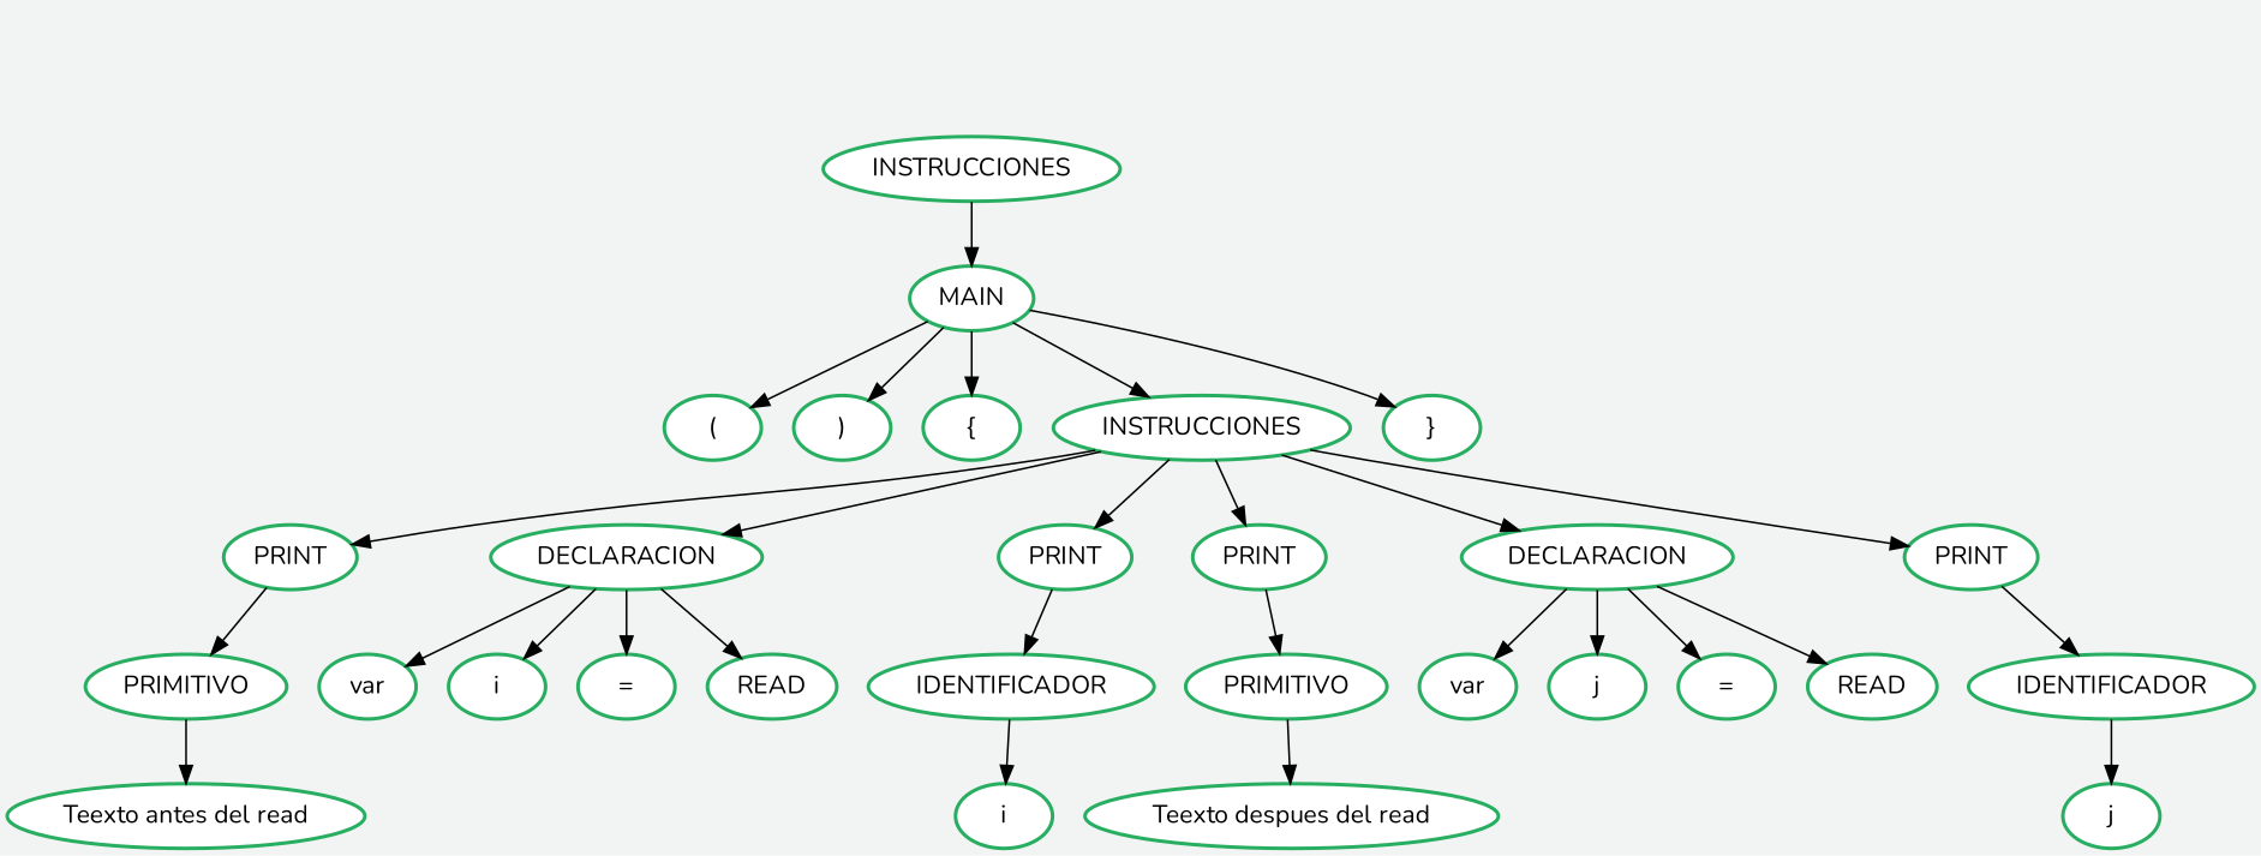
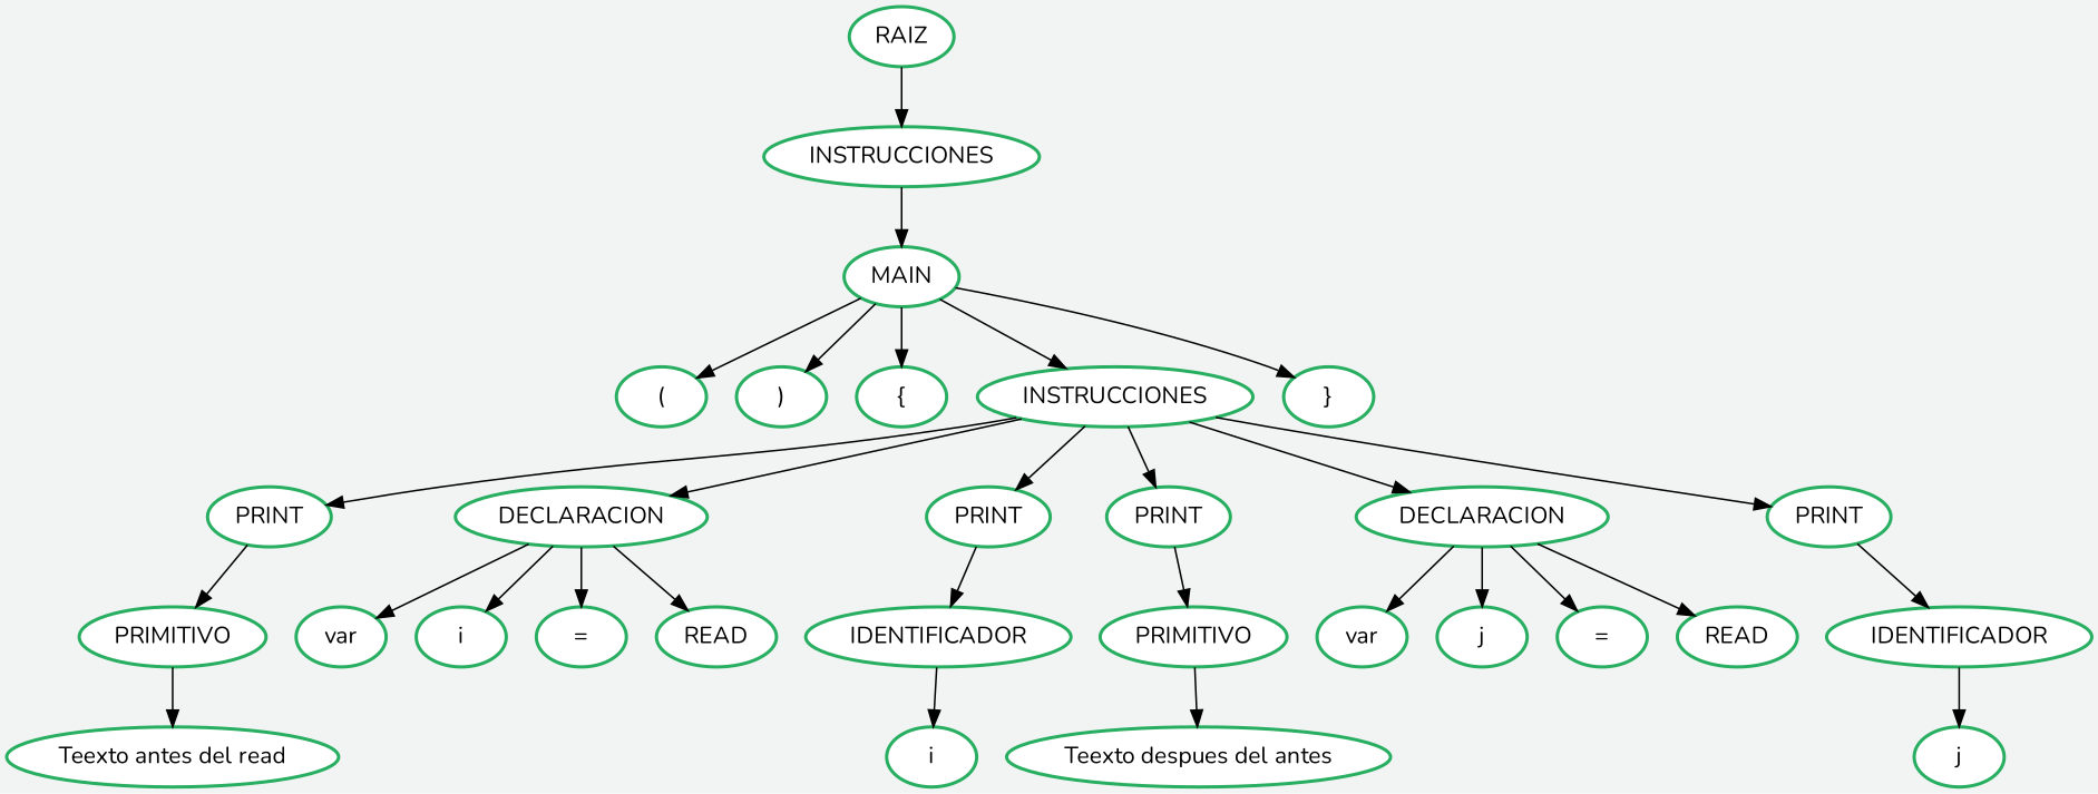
  digraph {
    bgcolor="#F2F4F4"
    fontname=Nunito
    node [color="#27AE60" fillcolor=white fontname=Nunito style="filled,setlinewidth(2)"]
    edge [fontname=Nunito]
+   n1 [label=RAIZ]
    n2 [label=INSTRUCCIONES]
    n3 [label=MAIN]
    n4 [label="("]
    n5 [label=")"]
    n6 [label="{"]
    n7 [label=INSTRUCCIONES]
    n8 [label="}"]
    n9 [label=PRINT]
    n10 [label=DECLARACION]
    n11 [label=PRINT]
    n12 [label=PRINT]
    n13 [label=DECLARACION]
    n14 [label=PRINT]
    n15 [label=PRIMITIVO]
    n16 [label=var]
    n17 [label=i]
    n18 [label="="]
    n19 [label=READ]
    n20 [label=IDENTIFICADOR]
    n21 [label=PRIMITIVO]
    n22 [label=var]
    n23 [label=j]
    n24 [label="="]
    n25 [label=READ]
    n26 [label=IDENTIFICADOR]
    n27 [label="Teexto antes del read"]
    n28 [label=i]
-   n29 [label="Teexto despues del read"]
+   n29 [label="Teexto despues del antes"]
    n30 [label=j]
+   n1 -> n2
    n2 -> n3
    n3 -> n4
    n3 -> n5
    n3 -> n6
    n3 -> n7
    n3 -> n8
    n7 -> n9
    n7 -> n10
    n7 -> n11
    n7 -> n12
    n7 -> n13
    n7 -> n14
    n9 -> n15
    n10 -> n16
    n10 -> n17
    n10 -> n18
    n10 -> n19
    n11 -> n20
    n12 -> n21
    n13 -> n22
    n13 -> n23
    n13 -> n24
    n13 -> n25
    n14 -> n26
    n15 -> n27
    n20 -> n28
    n21 -> n29
    n26 -> n30
  }
